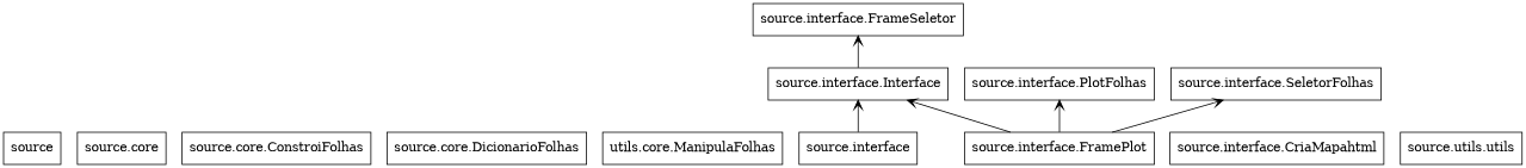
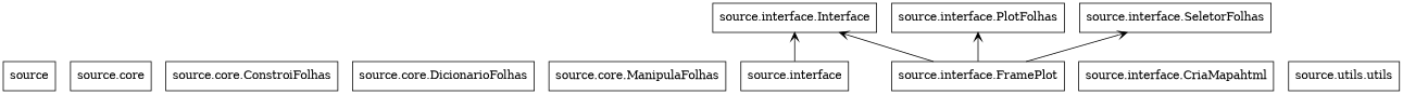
  digraph {
    rankdir=BT
    node [color=black shape=box style=solid]
    edge [arrowhead=open arrowtail=none]
    n1 [label=source]
    n2 [label="source.core"]
    n3 [label="source.core.ConstroiFolhas"]
    n4 [label="source.core.DicionarioFolhas"]
-   n5 [label="utils.core.ManipulaFolhas"]
+   n5 [label="source.core.ManipulaFolhas"]
    n6 [label="source.interface"]
    n7 [label="source.interface.Interface"]
-   n8 [label="source.interface.FrameSeletor"]
    n9 [label="source.interface.CriaMapahtml"]
    n10 [label="source.interface.FramePlot"]
    n11 [label="source.interface.PlotFolhas"]
    n12 [label="source.interface.SeletorFolhas"]
    n13 [label="source.utils.utils"]
    n6 -> n7
-   n7 -> n8
    n10 -> n7
    n10 -> n11
    n10 -> n12
  }
